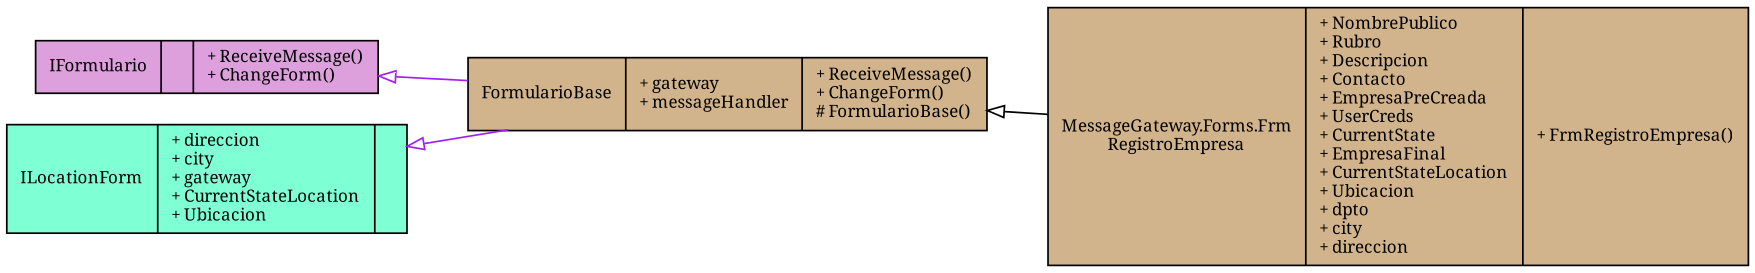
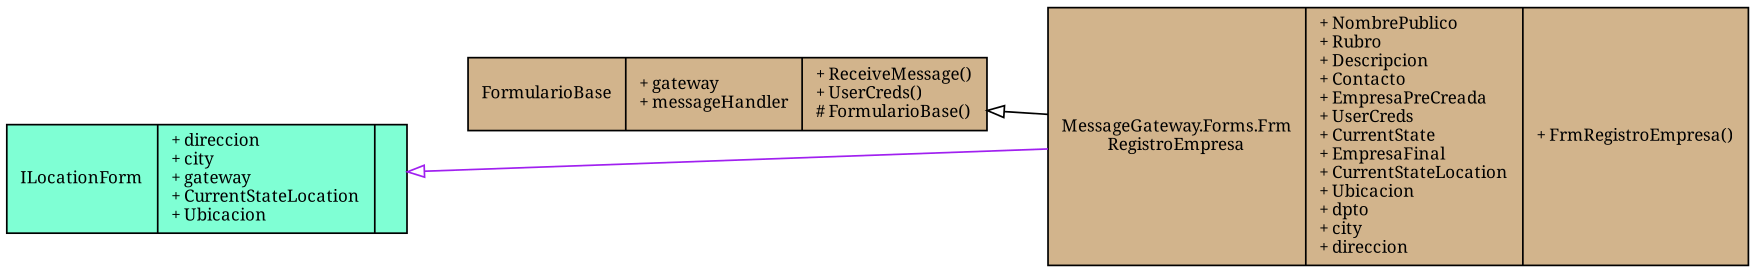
  digraph {
    fontname="Noto Serif"
    rankdir=LR
    node [color=black fillcolor=tan fontname="Noto Serif" fontsize=10 shape=record style=filled]
    edge [arrowtail=onormal color=purple dir=back fontname="Noto Serif" fontsize=10 labelfontname=Helvetica labelfontsize=10 style=solid]
    n1 [fontcolor=black height=0.2 label="{MessageGateway.Forms.Frm\lRegistroEmpresa\n|+ NombrePublico\l+ Rubro\l+ Descripcion\l+ Contacto\l+ EmpresaPreCreada\l+ UserCreds\l+ CurrentState\l+ EmpresaFinal\l+ CurrentStateLocation\l+ Ubicacion\l+ dpto\l+ city\l+ direccion\l|+ FrmRegistroEmpresa()\l}" width=0.4]
-   n2 [height=0.2 label="{FormularioBase\n|+ gateway\l+ messageHandler\l|+ ReceiveMessage()\l+ ChangeForm()\l# FormularioBase()\l}" width=0.4]
-   n3 [fillcolor=plum height=0.2 label="{IFormulario\n||+ ReceiveMessage()\l+ ChangeForm()\l}" width=0.4]
+   n2 [height=0.2 label="{FormularioBase\n|+ gateway\l+ messageHandler\l|+ ReceiveMessage()\l+ UserCreds()\l# FormularioBase()\l}" width=0.4]
    n4 [fillcolor=aquamarine height=0.2 label="{ILocationForm\n|+ direccion\l+ city\l+ gateway\l+ CurrentStateLocation\l+ Ubicacion\l|}" width=0.4]
    n2 -> n1 [color=black]
-   n3 -> n2
-   n4 -> n2
+   n4 -> n1
  }
